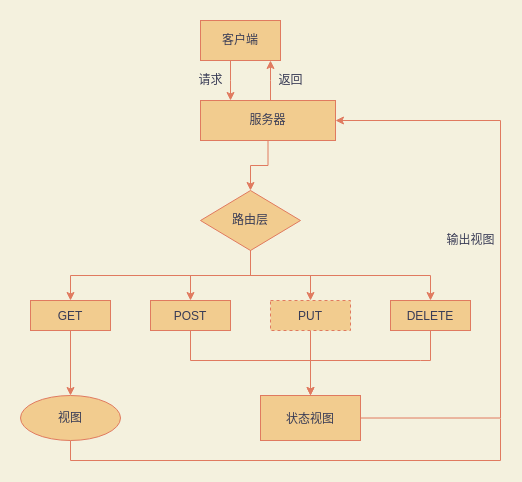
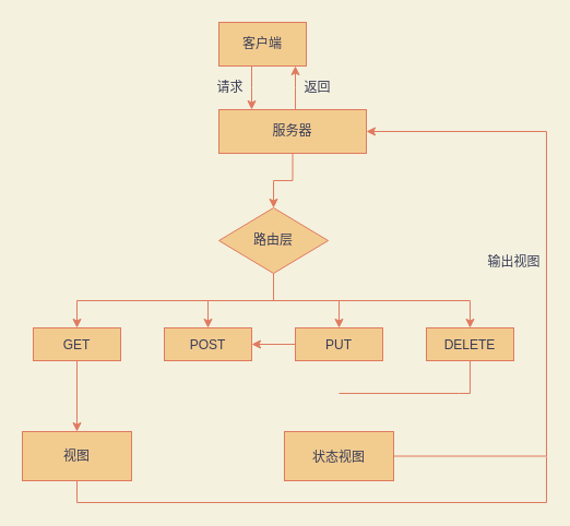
  <mxCell id="0" />
  <mxCell id="1" parent="0" />
  <mxCell id="2" value="" style="edgeStyle=orthogonalEdgeStyle;rounded=0;orthogonalLoop=1;jettySize=auto;html=1;labelBackgroundColor=#F4F1DE;strokeColor=#E07A5F;fontColor=#393C56;" edge="1" parent="1" source="3" target="6"><mxGeometry relative="1" as="geometry"><Array as="points"><mxPoint x="230" y="80" /><mxPoint x="230" y="80" /></Array></mxGeometry></mxCell>
  <mxCell id="3" value="客户端" style="rounded=0;whiteSpace=wrap;html=1;fillColor=#F2CC8F;strokeColor=#E07A5F;fontColor=#393C56;" vertex="1" parent="1"><mxGeometry x="200" y="20" width="80" height="40" as="geometry" /></mxCell>
  <mxCell id="4" value="" style="edgeStyle=orthogonalEdgeStyle;rounded=0;orthogonalLoop=1;jettySize=auto;html=1;labelBackgroundColor=#F4F1DE;strokeColor=#E07A5F;fontColor=#393C56;" edge="1" parent="1" source="6" target="3"><mxGeometry relative="1" as="geometry"><Array as="points"><mxPoint x="270" y="80" /><mxPoint x="270" y="80" /></Array></mxGeometry></mxCell>
  <mxCell id="5" value="" style="edgeStyle=orthogonalEdgeStyle;rounded=0;orthogonalLoop=1;jettySize=auto;html=1;labelBackgroundColor=#F4F1DE;strokeColor=#E07A5F;fontColor=#393C56;" edge="1" parent="1" source="6" target="9"><mxGeometry relative="1" as="geometry" /></mxCell>
  <mxCell id="6" value="服务器" style="rounded=0;whiteSpace=wrap;html=1;fillColor=#F2CC8F;strokeColor=#E07A5F;fontColor=#393C56;" vertex="1" parent="1"><mxGeometry x="200" y="100" width="135" height="40" as="geometry" /></mxCell>
  <mxCell id="7" value="请求" style="text;html=1;align=center;verticalAlign=middle;resizable=0;points=[];autosize=1;strokeColor=none;fillColor=none;fontColor=#393C56;" vertex="1" parent="1"><mxGeometry x="190" y="70" width="40" height="20" as="geometry" /></mxCell>
  <mxCell id="8" value="返回" style="text;html=1;align=center;verticalAlign=middle;resizable=0;points=[];autosize=1;strokeColor=none;fillColor=none;fontColor=#393C56;" vertex="1" parent="1"><mxGeometry x="270" y="70" width="40" height="20" as="geometry" /></mxCell>
  <mxCell id="9" value="路由层" style="rhombus;whiteSpace=wrap;html=1;rounded=0;fillColor=#F2CC8F;strokeColor=#E07A5F;fontColor=#393C56;" vertex="1" parent="1"><mxGeometry x="200" y="190" width="100" height="60" as="geometry" /></mxCell>
  <mxCell id="10" value="" style="edgeStyle=orthogonalEdgeStyle;rounded=0;orthogonalLoop=1;jettySize=auto;html=1;labelBackgroundColor=#F4F1DE;strokeColor=#E07A5F;fontColor=#393C56;" edge="1" parent="1" source="11" target="23"><mxGeometry relative="1" as="geometry" /></mxCell>
  <mxCell id="11" value="GET" style="rounded=0;fillColor=#F2CC8F;strokeColor=#E07A5F;fontColor=#393C56;" vertex="1" parent="1"><mxGeometry x="30" y="300" width="80" height="30" as="geometry" /></mxCell>
  <mxCell id="12" value="" style="edgeStyle=elbowEdgeStyle;elbow=vertical;rounded=0;labelBackgroundColor=#F4F1DE;strokeColor=#E07A5F;fontColor=#393C56;" edge="1" target="11" parent="1"><mxGeometry relative="1" as="geometry"><mxPoint x="250" y="250" as="sourcePoint" /></mxGeometry></mxCell>
- <mxCell id="13" value="" style="edgeStyle=orthogonalEdgeStyle;rounded=0;orthogonalLoop=1;jettySize=auto;html=1;labelBackgroundColor=#F4F1DE;strokeColor=#E07A5F;fontColor=#393C56;" edge="1" parent="1" source="14" target="25"><mxGeometry relative="1" as="geometry"><Array as="points"><mxPoint x="190" y="360" /><mxPoint x="310" y="360" /></Array></mxGeometry></mxCell>
  <mxCell id="14" value="POST" style="rounded=0;fillColor=#F2CC8F;strokeColor=#E07A5F;fontColor=#393C56;" vertex="1" parent="1"><mxGeometry x="150" y="300" width="80" height="30" as="geometry" /></mxCell>
  <mxCell id="15" value="" style="edgeStyle=elbowEdgeStyle;elbow=vertical;rounded=0;labelBackgroundColor=#F4F1DE;strokeColor=#E07A5F;fontColor=#393C56;" edge="1" target="14" parent="1"><mxGeometry relative="1" as="geometry"><mxPoint x="250" y="250" as="sourcePoint" /></mxGeometry></mxCell>
- <mxCell id="16" value="" style="edgeStyle=orthogonalEdgeStyle;rounded=0;orthogonalLoop=1;jettySize=auto;html=1;labelBackgroundColor=#F4F1DE;strokeColor=#E07A5F;fontColor=#393C56;" edge="1" parent="1" source="17" target="25"><mxGeometry relative="1" as="geometry" /></mxCell>
- <mxCell id="17" value="PUT" style="rounded=0;fillColor=#F2CC8F;strokeColor=#E07A5F;fontColor=#393C56;dashed=1;" vertex="1" parent="1"><mxGeometry x="270" y="300" width="80" height="30" as="geometry" /></mxCell>
+ <mxCell id="16" value="" style="edgeStyle=orthogonalEdgeStyle;rounded=0;orthogonalLoop=1;jettySize=auto;html=1;labelBackgroundColor=#F4F1DE;strokeColor=#E07A5F;fontColor=#393C56;" edge="1" parent="1" source="17" target="14"><mxGeometry relative="1" as="geometry" /></mxCell>
+ <mxCell id="17" value="PUT" style="rounded=0;fillColor=#F2CC8F;strokeColor=#E07A5F;fontColor=#393C56;" vertex="1" parent="1"><mxGeometry x="270" y="300" width="80" height="30" as="geometry" /></mxCell>
  <mxCell id="18" value="" style="edgeStyle=elbowEdgeStyle;elbow=vertical;rounded=0;labelBackgroundColor=#F4F1DE;strokeColor=#E07A5F;fontColor=#393C56;" edge="1" target="17" parent="1"><mxGeometry relative="1" as="geometry"><mxPoint x="250" y="250" as="sourcePoint" /></mxGeometry></mxCell>
  <mxCell id="19" value="" style="edgeStyle=orthogonalEdgeStyle;rounded=0;orthogonalLoop=1;jettySize=auto;html=1;endArrow=none;endFill=0;labelBackgroundColor=#F4F1DE;strokeColor=#E07A5F;fontColor=#393C56;" edge="1" parent="1" source="20"><mxGeometry relative="1" as="geometry"><mxPoint x="310" y="360" as="targetPoint" /><Array as="points"><mxPoint x="430" y="360" /><mxPoint x="420" y="360" /></Array></mxGeometry></mxCell>
  <mxCell id="20" value="DELETE" style="rounded=0;fillColor=#F2CC8F;strokeColor=#E07A5F;fontColor=#393C56;" vertex="1" parent="1"><mxGeometry x="390" y="300" width="80" height="30" as="geometry" /></mxCell>
  <mxCell id="21" value="" style="edgeStyle=elbowEdgeStyle;elbow=vertical;rounded=0;labelBackgroundColor=#F4F1DE;strokeColor=#E07A5F;fontColor=#393C56;" edge="1" target="20" parent="1"><mxGeometry relative="1" as="geometry"><mxPoint x="250" y="250" as="sourcePoint" /></mxGeometry></mxCell>
  <mxCell id="22" value="" style="edgeStyle=orthogonalEdgeStyle;rounded=0;orthogonalLoop=1;jettySize=auto;html=1;endArrow=none;endFill=0;labelBackgroundColor=#F4F1DE;strokeColor=#E07A5F;fontColor=#393C56;" edge="1" parent="1" source="23"><mxGeometry relative="1" as="geometry"><mxPoint x="500" y="418" as="targetPoint" /><Array as="points"><mxPoint x="70" y="460" /><mxPoint x="500" y="460" /></Array></mxGeometry></mxCell>
- <mxCell id="23" value="视图" style="ellipse;whiteSpace=wrap;html=1;fillColor=#F2CC8F;strokeColor=#E07A5F;fontColor=#393C56;" vertex="1" parent="1"><mxGeometry x="20" y="395" width="100" height="45" as="geometry" /></mxCell>
+ <mxCell id="23" value="视图" style="whiteSpace=wrap;html=1;rounded=0;fillColor=#F2CC8F;strokeColor=#E07A5F;fontColor=#393C56;" vertex="1" parent="1"><mxGeometry x="20" y="395" width="100" height="45" as="geometry" /></mxCell>
  <mxCell id="24" value="" style="edgeStyle=orthogonalEdgeStyle;rounded=0;orthogonalLoop=1;jettySize=auto;html=1;endArrow=classic;endFill=1;entryX=1;entryY=0.5;entryDx=0;entryDy=0;labelBackgroundColor=#F4F1DE;strokeColor=#E07A5F;fontColor=#393C56;" edge="1" parent="1" source="25" target="6"><mxGeometry relative="1" as="geometry"><mxPoint x="570" y="190" as="targetPoint" /><Array as="points"><mxPoint x="500" y="418" /><mxPoint x="500" y="120" /></Array></mxGeometry></mxCell>
  <mxCell id="25" value="状态视图" style="rounded=0;fillColor=#F2CC8F;strokeColor=#E07A5F;fontColor=#393C56;" vertex="1" parent="1"><mxGeometry x="260" y="395" width="100" height="45" as="geometry" /></mxCell>
  <mxCell id="26" value="输出视图" style="text;html=1;align=center;verticalAlign=middle;resizable=0;points=[];autosize=1;strokeColor=none;fillColor=none;fontColor=#393C56;" vertex="1" parent="1"><mxGeometry x="440" y="230" width="60" height="20" as="geometry" /></mxCell>
